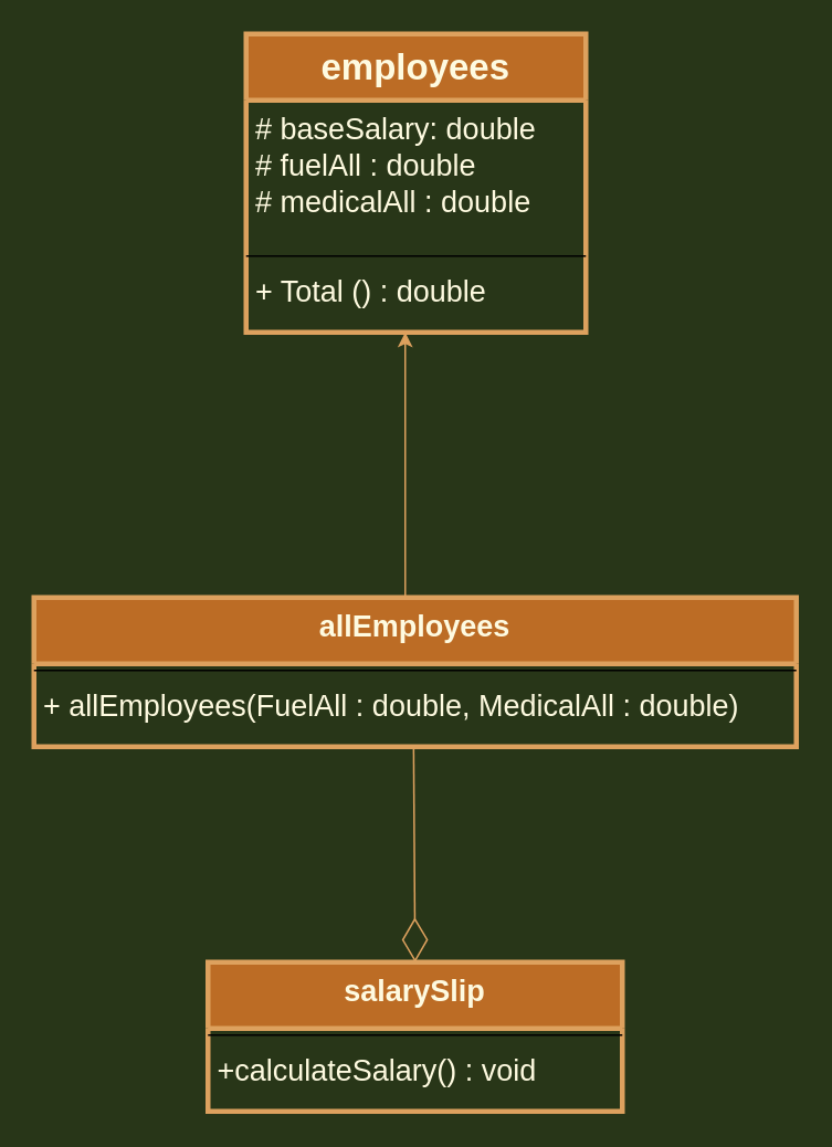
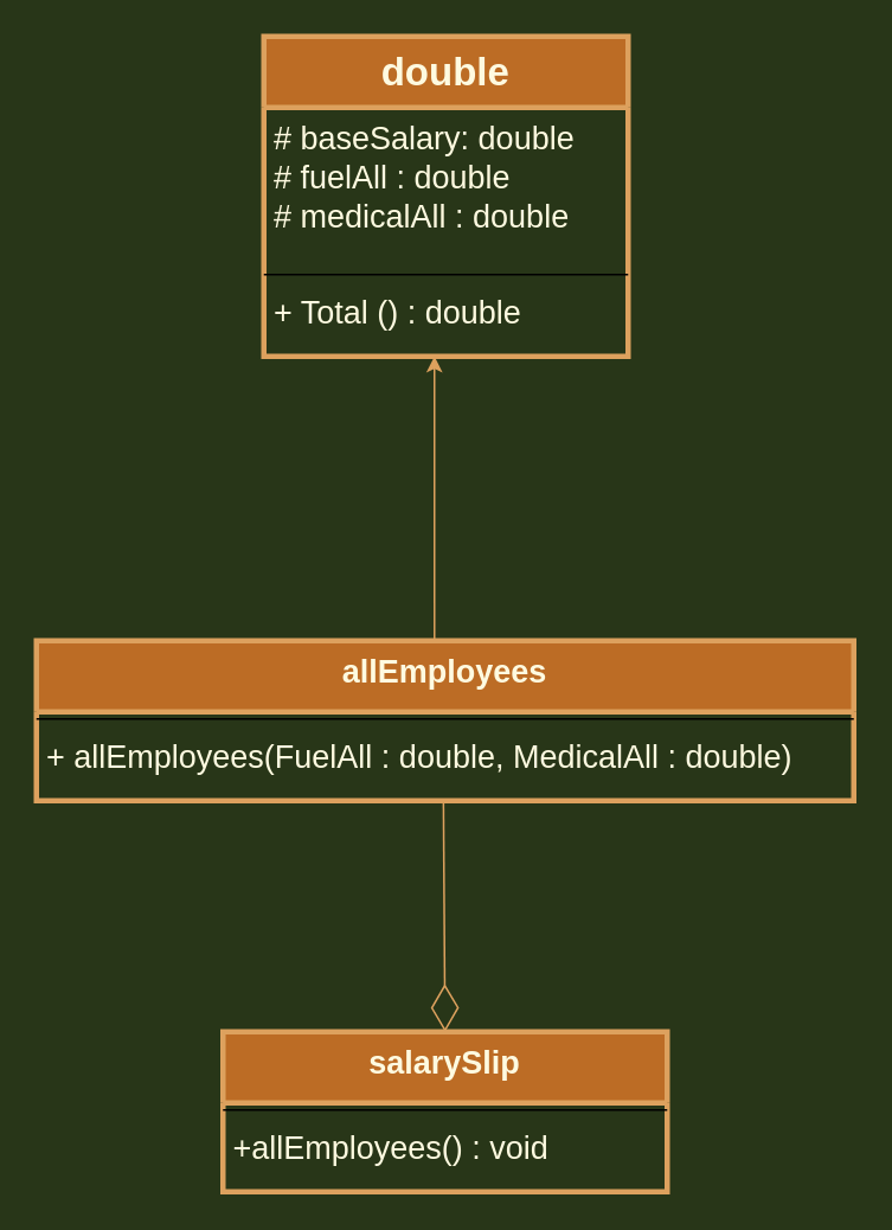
  <mxCell id="0" />
  <mxCell id="1" parent="0" />
- <mxCell id="2" value="employees" style="swimlane;fontStyle=1;align=center;verticalAlign=top;childLayout=stackLayout;horizontal=1;startSize=40;horizontalStack=0;resizeParent=1;resizeParentMax=0;resizeLast=0;collapsible=1;marginBottom=0;rounded=0;sketch=0;fontColor=#FEFAE0;strokeColor=#DDA15E;fillColor=#BC6C25;fontSize=22;strokeWidth=3;" vertex="1" parent="1"><mxGeometry x="148" y="20" width="205" height="180" as="geometry" /></mxCell>
+ <mxCell id="2" value="double" style="swimlane;fontStyle=1;align=center;verticalAlign=top;childLayout=stackLayout;horizontal=1;startSize=40;horizontalStack=0;resizeParent=1;resizeParentMax=0;resizeLast=0;collapsible=1;marginBottom=0;rounded=0;sketch=0;fontColor=#FEFAE0;strokeColor=#DDA15E;fillColor=#BC6C25;fontSize=22;strokeWidth=3;" vertex="1" parent="1"><mxGeometry x="148" y="20" width="205" height="180" as="geometry" /></mxCell>
  <mxCell id="3" value="# baseSalary: double&#10;# fuelAll : double&#10;# medicalAll : double" style="text;strokeColor=none;fillColor=none;align=left;verticalAlign=top;spacingLeft=4;spacingRight=4;overflow=hidden;rotatable=0;points=[[0,0.5],[1,0.5]];portConstraint=eastwest;rounded=0;sketch=0;fontColor=#FEFAE0;fontSize=18;strokeWidth=9;" vertex="1" parent="2"><mxGeometry y="40" width="205" height="90" as="geometry" /></mxCell>
  <mxCell id="4" value="" style="line;strokeWidth=1;fillColor=none;align=left;verticalAlign=middle;spacingTop=-1;spacingLeft=3;spacingRight=3;rotatable=0;labelPosition=right;points=[];portConstraint=eastwest;rounded=0;sketch=0;fontColor=#FEFAE0;" vertex="1" parent="2"><mxGeometry y="130" width="205" height="8" as="geometry" /></mxCell>
  <mxCell id="5" value="+ Total () : double" style="text;strokeColor=none;fillColor=none;align=left;verticalAlign=top;spacingLeft=4;spacingRight=4;overflow=hidden;rotatable=0;points=[[0,0.5],[1,0.5]];portConstraint=eastwest;rounded=0;sketch=0;fontColor=#FEFAE0;fontSize=18;" vertex="1" parent="2"><mxGeometry y="138" width="205" height="42" as="geometry" /></mxCell>
  <mxCell id="6" value="allEmployees" style="swimlane;fontStyle=1;align=center;verticalAlign=top;childLayout=stackLayout;horizontal=1;startSize=40;horizontalStack=0;resizeParent=1;resizeParentMax=0;resizeLast=0;collapsible=1;marginBottom=0;rounded=0;sketch=0;fontSize=18;fontColor=#FEFAE0;strokeColor=#DDA15E;strokeWidth=3;fillColor=#BC6C25;" vertex="1" parent="1"><mxGeometry x="20" y="360" width="460" height="90" as="geometry" /></mxCell>
  <mxCell id="7" value="" style="line;strokeWidth=1;fillColor=none;align=left;verticalAlign=middle;spacingTop=-1;spacingLeft=3;spacingRight=3;rotatable=0;labelPosition=right;points=[];portConstraint=eastwest;rounded=0;sketch=0;fontSize=18;fontColor=#FEFAE0;" vertex="1" parent="6"><mxGeometry y="40" width="460" height="8" as="geometry" /></mxCell>
  <mxCell id="8" value="+ allEmployees(FuelAll : double, MedicalAll : double)" style="text;strokeColor=none;fillColor=none;align=left;verticalAlign=top;spacingLeft=4;spacingRight=4;overflow=hidden;rotatable=0;points=[[0,0.5],[1,0.5]];portConstraint=eastwest;rounded=0;sketch=0;fontSize=18;fontColor=#FEFAE0;" vertex="1" parent="6"><mxGeometry y="48" width="460" height="42" as="geometry" /></mxCell>
  <mxCell id="9" value="salarySlip" style="swimlane;fontStyle=1;align=center;verticalAlign=top;childLayout=stackLayout;horizontal=1;startSize=40;horizontalStack=0;resizeParent=1;resizeParentMax=0;resizeLast=0;collapsible=1;marginBottom=0;rounded=0;sketch=0;fontSize=18;fontColor=#FEFAE0;strokeColor=#DDA15E;strokeWidth=3;fillColor=#BC6C25;" vertex="1" parent="1"><mxGeometry x="125" y="580" width="250" height="90" as="geometry" /></mxCell>
  <mxCell id="10" value="" style="line;strokeWidth=1;fillColor=none;align=left;verticalAlign=middle;spacingTop=-1;spacingLeft=3;spacingRight=3;rotatable=0;labelPosition=right;points=[];portConstraint=eastwest;rounded=0;sketch=0;fontSize=18;fontColor=#FEFAE0;" vertex="1" parent="9"><mxGeometry y="40" width="250" height="8" as="geometry" /></mxCell>
- <mxCell id="11" value="+calculateSalary() : void" style="text;strokeColor=none;fillColor=none;align=left;verticalAlign=top;spacingLeft=4;spacingRight=4;overflow=hidden;rotatable=0;points=[[0,0.5],[1,0.5]];portConstraint=eastwest;rounded=0;sketch=0;fontSize=18;fontColor=#FEFAE0;" vertex="1" parent="9"><mxGeometry y="48" width="250" height="42" as="geometry" /></mxCell>
+ <mxCell id="11" value="+allEmployees() : void" style="text;strokeColor=none;fillColor=none;align=left;verticalAlign=top;spacingLeft=4;spacingRight=4;overflow=hidden;rotatable=0;points=[[0,0.5],[1,0.5]];portConstraint=eastwest;rounded=0;sketch=0;fontSize=18;fontColor=#FEFAE0;" vertex="1" parent="9"><mxGeometry y="48" width="250" height="42" as="geometry" /></mxCell>
  <mxCell id="12" value="" style="endArrow=diamondThin;endFill=0;endSize=24;html=1;rounded=1;sketch=0;fontSize=18;fontColor=#FEFAE0;strokeColor=#DDA15E;fillColor=#BC6C25;curved=0;entryX=0.5;entryY=0;entryDx=0;entryDy=0;exitX=0.498;exitY=1.024;exitDx=0;exitDy=0;exitPerimeter=0;" edge="1" parent="1" source="8" target="9"><mxGeometry width="160" relative="1" as="geometry"><mxPoint x="250" y="460" as="sourcePoint" /><mxPoint x="265" y="570" as="targetPoint" /></mxGeometry></mxCell>
  <mxCell id="13" value="" style="endArrow=classic;html=1;rounded=1;sketch=0;fontSize=18;fontColor=#FEFAE0;strokeColor=#DDA15E;fillColor=#BC6C25;curved=0;exitX=0.487;exitY=-0.011;exitDx=0;exitDy=0;exitPerimeter=0;" edge="1" parent="1" source="6"><mxGeometry width="50" height="50" relative="1" as="geometry"><mxPoint x="225" y="340" as="sourcePoint" /><mxPoint x="244" y="200" as="targetPoint" /></mxGeometry></mxCell>
